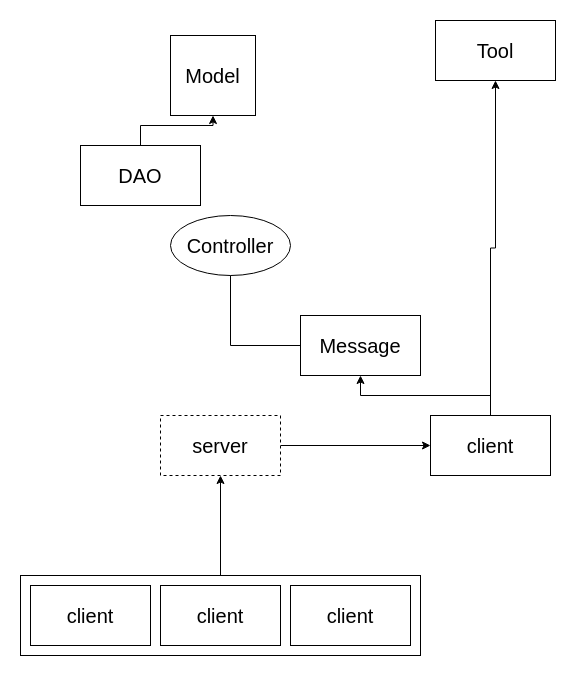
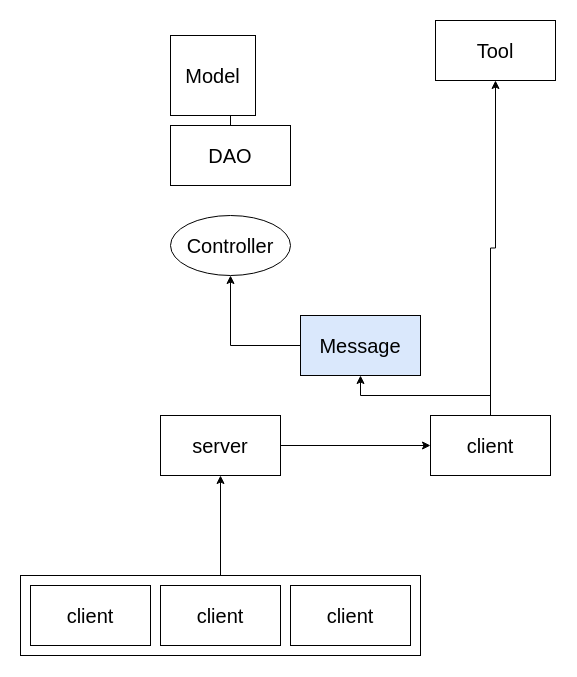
  <mxCell id="0" />
  <mxCell id="1" parent="0" />
  <mxCell id="2" style="edgeStyle=orthogonalEdgeStyle;rounded=0;orthogonalLoop=1;jettySize=auto;html=1;entryX=0.5;entryY=1;entryDx=0;entryDy=0;fontSize=20;" edge="1" parent="1" source="3" target="6"><mxGeometry relative="1" as="geometry" /></mxCell>
  <mxCell id="3" value="" style="rounded=0;whiteSpace=wrap;html=1;fontSize=20;shadow=0;" vertex="1" parent="1"><mxGeometry x="20" y="575" width="400" height="80" as="geometry" /></mxCell>
  <mxCell id="4" value="&lt;font style=&quot;font-size: 20px&quot;&gt;client&lt;/font&gt;" style="rounded=0;whiteSpace=wrap;html=1;" vertex="1" parent="1"><mxGeometry x="30" y="585" width="120" height="60" as="geometry" /></mxCell>
  <mxCell id="5" style="edgeStyle=orthogonalEdgeStyle;rounded=0;orthogonalLoop=1;jettySize=auto;html=1;entryX=0;entryY=0.5;entryDx=0;entryDy=0;fontSize=20;" edge="1" parent="1" source="6" target="9"><mxGeometry relative="1" as="geometry" /></mxCell>
- <mxCell id="6" value="&lt;span style=&quot;font-size: 20px&quot;&gt;server&lt;br&gt;&lt;/span&gt;" style="rounded=0;whiteSpace=wrap;html=1;dashed=1;" vertex="1" parent="1"><mxGeometry x="160" y="415" width="120" height="60" as="geometry" /></mxCell>
+ <mxCell id="6" value="&lt;span style=&quot;font-size: 20px&quot;&gt;server&lt;br&gt;&lt;/span&gt;" style="rounded=0;whiteSpace=wrap;html=1;" vertex="1" parent="1"><mxGeometry x="160" y="415" width="120" height="60" as="geometry" /></mxCell>
  <mxCell id="7" style="edgeStyle=orthogonalEdgeStyle;rounded=0;orthogonalLoop=1;jettySize=auto;html=1;entryX=0.5;entryY=1;entryDx=0;entryDy=0;fontSize=20;" edge="1" parent="1" source="9" target="18"><mxGeometry relative="1" as="geometry"><Array as="points"><mxPoint x="490" y="395" /><mxPoint x="360" y="395" /></Array></mxGeometry></mxCell>
  <mxCell id="8" style="edgeStyle=orthogonalEdgeStyle;rounded=0;orthogonalLoop=1;jettySize=auto;html=1;entryX=0.5;entryY=1;entryDx=0;entryDy=0;fontSize=20;" edge="1" parent="1" source="9" target="16"><mxGeometry relative="1" as="geometry" /></mxCell>
  <mxCell id="9" value="&lt;span style=&quot;font-size: 20px&quot;&gt;client&lt;br&gt;&lt;/span&gt;" style="rounded=0;whiteSpace=wrap;html=1;" vertex="1" parent="1"><mxGeometry x="430" y="415" width="120" height="60" as="geometry" /></mxCell>
  <mxCell id="10" value="&lt;font style=&quot;font-size: 20px&quot;&gt;client&lt;/font&gt;" style="rounded=0;whiteSpace=wrap;html=1;" vertex="1" parent="1"><mxGeometry x="160" y="585" width="120" height="60" as="geometry" /></mxCell>
  <mxCell id="11" value="&lt;font style=&quot;font-size: 20px&quot;&gt;client&lt;/font&gt;" style="rounded=0;whiteSpace=wrap;html=1;" vertex="1" parent="1"><mxGeometry x="290" y="585" width="120" height="60" as="geometry" /></mxCell>
  <mxCell id="12" value="&lt;span style=&quot;font-size: 20px&quot;&gt;Controller&lt;br&gt;&lt;/span&gt;" style="ellipse;whiteSpace=wrap;html=1;" vertex="1" parent="1"><mxGeometry x="170" y="215" width="120" height="60" as="geometry" /></mxCell>
  <mxCell id="13" style="edgeStyle=orthogonalEdgeStyle;rounded=0;orthogonalLoop=1;jettySize=auto;html=1;entryX=0.5;entryY=1;entryDx=0;entryDy=0;fontSize=20;" edge="1" parent="1" source="14" target="15"><mxGeometry relative="1" as="geometry" /></mxCell>
- <mxCell id="14" value="&lt;span style=&quot;font-size: 20px&quot;&gt;DAO&lt;br&gt;&lt;/span&gt;" style="rounded=0;whiteSpace=wrap;html=1;" vertex="1" parent="1"><mxGeometry x="80" y="145" width="120" height="60" as="geometry" /></mxCell>
+ <mxCell id="14" value="&lt;span style=&quot;font-size: 20px&quot;&gt;DAO&lt;br&gt;&lt;/span&gt;" style="rounded=0;whiteSpace=wrap;html=1;" vertex="1" parent="1"><mxGeometry x="170" y="125" width="120" height="60" as="geometry" /></mxCell>
  <mxCell id="15" value="&lt;span style=&quot;font-size: 20px&quot;&gt;Model&lt;br&gt;&lt;/span&gt;" style="rounded=0;whiteSpace=wrap;html=1;" vertex="1" parent="1"><mxGeometry x="170" y="35" width="85" height="80" as="geometry" /></mxCell>
  <mxCell id="16" value="&lt;span style=&quot;font-size: 20px&quot;&gt;Tool&lt;br&gt;&lt;/span&gt;" style="rounded=0;whiteSpace=wrap;html=1;" vertex="1" parent="1"><mxGeometry x="435" y="20" width="120" height="60" as="geometry" /></mxCell>
- <mxCell id="17" style="edgeStyle=orthogonalEdgeStyle;rounded=0;orthogonalLoop=1;jettySize=auto;html=1;entryX=0.5;entryY=1;entryDx=0;entryDy=0;fontSize=20;exitX=0;exitY=0.5;exitDx=0;exitDy=0;endArrow=none;" edge="1" parent="1" source="18" target="12"><mxGeometry relative="1" as="geometry" /></mxCell>
- <mxCell id="18" value="&lt;span style=&quot;font-size: 20px&quot;&gt;Message&lt;br&gt;&lt;/span&gt;" style="rounded=0;whiteSpace=wrap;html=1;" vertex="1" parent="1"><mxGeometry x="300" y="315" width="120" height="60" as="geometry" /></mxCell>
+ <mxCell id="17" style="edgeStyle=orthogonalEdgeStyle;rounded=0;orthogonalLoop=1;jettySize=auto;html=1;entryX=0.5;entryY=1;entryDx=0;entryDy=0;fontSize=20;exitX=0;exitY=0.5;exitDx=0;exitDy=0;" edge="1" parent="1" source="18" target="12"><mxGeometry relative="1" as="geometry" /></mxCell>
+ <mxCell id="18" value="&lt;span style=&quot;font-size: 20px&quot;&gt;Message&lt;br&gt;&lt;/span&gt;" style="rounded=0;whiteSpace=wrap;html=1;fillColor=#dae8fc;" vertex="1" parent="1"><mxGeometry x="300" y="315" width="120" height="60" as="geometry" /></mxCell>
